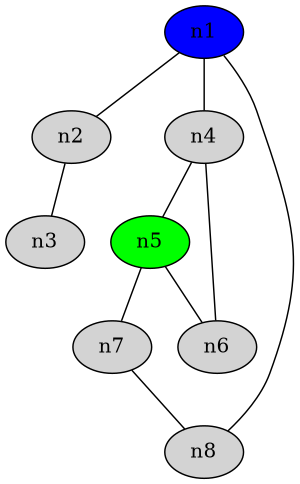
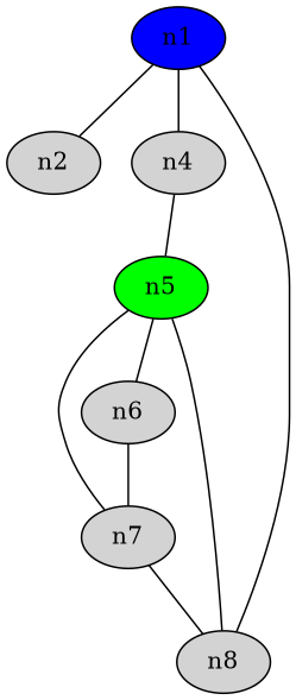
  graph {
    node [style=filled]
    n1 [fillcolor=blue]
    n2
    n4
-   n3
    n5 [fillcolor=green]
    n7
    n8
    n6
    n1 -- n2
    n1 -- n4
-   n2 -- n3
    n4 -- n5
    n5 -- n7
+   n5 -- n8
    n5 -- n6
    n7 -- n8
    n8 -- n1
-   n6 -- n4
+   n6 -- n7
  }
